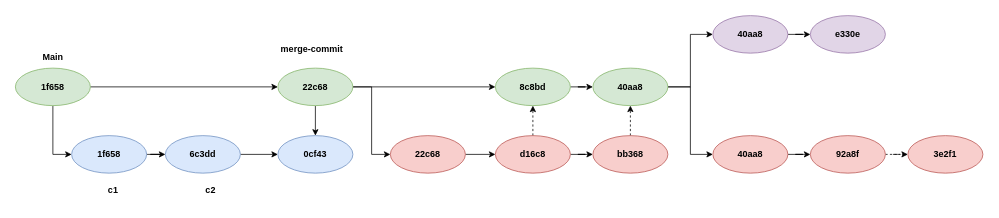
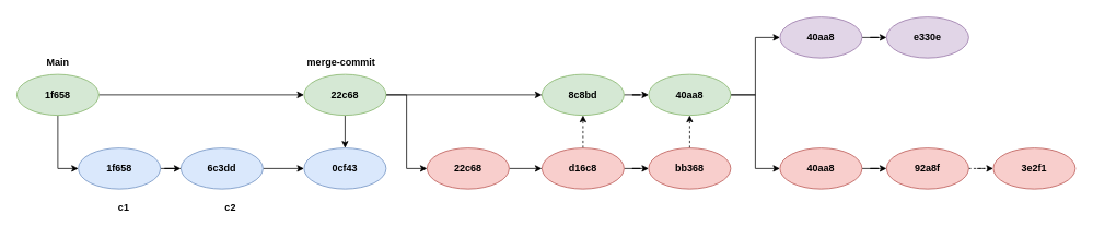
  <mxCell id="0" />
  <mxCell id="1" parent="0" />
  <mxCell id="2" style="edgeStyle=orthogonalEdgeStyle;rounded=0;orthogonalLoop=1;jettySize=auto;html=1;entryX=0;entryY=0.5;entryDx=0;entryDy=0;" edge="1" parent="1" source="4" target="10"><mxGeometry relative="1" as="geometry" /></mxCell>
  <mxCell id="3" style="edgeStyle=orthogonalEdgeStyle;rounded=0;orthogonalLoop=1;jettySize=auto;html=1;entryX=0;entryY=0.5;entryDx=0;entryDy=0;" edge="1" parent="1" source="4" target="14"><mxGeometry relative="1" as="geometry" /></mxCell>
  <mxCell id="4" value="&lt;b&gt;1f658&lt;/b&gt;" style="ellipse;whiteSpace=wrap;html=1;fillColor=#d5e8d4;strokeColor=#82b366;" vertex="1" parent="1"><mxGeometry x="20" y="90" width="100" height="50" as="geometry" /></mxCell>
  <mxCell id="5" value="&lt;b&gt;Main&lt;/b&gt;" style="text;html=1;align=center;verticalAlign=middle;resizable=0;points=[];autosize=1;strokeColor=none;fillColor=none;" vertex="1" parent="1"><mxGeometry x="45" y="60" width="50" height="30" as="geometry" /></mxCell>
  <mxCell id="6" style="edgeStyle=orthogonalEdgeStyle;rounded=0;orthogonalLoop=1;jettySize=auto;html=1;entryX=0;entryY=0.5;entryDx=0;entryDy=0;" edge="1" parent="1" source="7" target="8"><mxGeometry relative="1" as="geometry" /></mxCell>
  <mxCell id="7" value="&lt;b&gt;6c3dd&lt;/b&gt;" style="ellipse;whiteSpace=wrap;html=1;fillColor=#dae8fc;strokeColor=#6c8ebf;" vertex="1" parent="1"><mxGeometry x="220" y="180" width="100" height="50" as="geometry" /></mxCell>
  <mxCell id="8" value="&lt;b&gt;0cf43&lt;/b&gt;" style="ellipse;whiteSpace=wrap;html=1;fillColor=#dae8fc;strokeColor=#6c8ebf;" vertex="1" parent="1"><mxGeometry x="370" y="180" width="100" height="50" as="geometry" /></mxCell>
  <mxCell id="9" style="edgeStyle=orthogonalEdgeStyle;rounded=0;orthogonalLoop=1;jettySize=auto;html=1;entryX=0;entryY=0.5;entryDx=0;entryDy=0;" edge="1" parent="1" source="10" target="7"><mxGeometry relative="1" as="geometry" /></mxCell>
  <mxCell id="10" value="&lt;b&gt;1f658&lt;/b&gt;" style="ellipse;whiteSpace=wrap;html=1;fillColor=#dae8fc;strokeColor=#6c8ebf;" vertex="1" parent="1"><mxGeometry x="95" y="180" width="100" height="50" as="geometry" /></mxCell>
  <mxCell id="11" style="edgeStyle=orthogonalEdgeStyle;rounded=0;orthogonalLoop=1;jettySize=auto;html=1;entryX=0.5;entryY=0;entryDx=0;entryDy=0;" edge="1" parent="1" source="14" target="8"><mxGeometry relative="1" as="geometry" /></mxCell>
  <mxCell id="12" style="edgeStyle=orthogonalEdgeStyle;rounded=0;orthogonalLoop=1;jettySize=auto;html=1;entryX=0;entryY=0.5;entryDx=0;entryDy=0;" edge="1" parent="1" source="14" target="19"><mxGeometry relative="1" as="geometry" /></mxCell>
  <mxCell id="13" style="edgeStyle=orthogonalEdgeStyle;rounded=0;orthogonalLoop=1;jettySize=auto;html=1;" edge="1" parent="1" source="14" target="26"><mxGeometry relative="1" as="geometry" /></mxCell>
  <mxCell id="14" value="&lt;b&gt;22c68&lt;/b&gt;" style="ellipse;whiteSpace=wrap;html=1;fillColor=#d5e8d4;strokeColor=#82b366;" vertex="1" parent="1"><mxGeometry x="370" y="90" width="100" height="50" as="geometry" /></mxCell>
  <mxCell id="15" value="&lt;b&gt;c1&lt;/b&gt;" style="text;html=1;align=center;verticalAlign=middle;resizable=0;points=[];autosize=1;strokeColor=none;fillColor=none;" vertex="1" parent="1"><mxGeometry x="130" y="238" width="40" height="30" as="geometry" /></mxCell>
  <mxCell id="16" value="&lt;b&gt;c2&lt;/b&gt;" style="text;html=1;align=center;verticalAlign=middle;resizable=0;points=[];autosize=1;strokeColor=none;fillColor=none;" vertex="1" parent="1"><mxGeometry x="260" y="238" width="40" height="30" as="geometry" /></mxCell>
- <mxCell id="17" value="&lt;b&gt;merge-commit&lt;/b&gt;" style="text;html=1;align=center;verticalAlign=middle;resizable=0;points=[];autosize=1;strokeColor=none;fillColor=none;" vertex="1" parent="1"><mxGeometry x="360" y="50" width="110" height="30" as="geometry" /></mxCell>
+ <mxCell id="17" value="&lt;b&gt;merge-commit&lt;/b&gt;" style="text;html=1;align=center;verticalAlign=middle;resizable=0;points=[];autosize=1;strokeColor=none;fillColor=none;" vertex="1" parent="1"><mxGeometry x="360" y="60" width="110" height="30" as="geometry" /></mxCell>
  <mxCell id="18" style="edgeStyle=orthogonalEdgeStyle;rounded=0;orthogonalLoop=1;jettySize=auto;html=1;entryX=0;entryY=0.5;entryDx=0;entryDy=0;" edge="1" parent="1" source="19" target="22"><mxGeometry relative="1" as="geometry" /></mxCell>
  <mxCell id="19" value="&lt;b&gt;22c68&lt;/b&gt;" style="ellipse;whiteSpace=wrap;html=1;fillColor=#f8cecc;strokeColor=#b85450;" vertex="1" parent="1"><mxGeometry x="520" y="180" width="100" height="50" as="geometry" /></mxCell>
  <mxCell id="20" style="edgeStyle=orthogonalEdgeStyle;rounded=0;orthogonalLoop=1;jettySize=auto;html=1;entryX=0;entryY=0.5;entryDx=0;entryDy=0;" edge="1" parent="1" source="22" target="24"><mxGeometry relative="1" as="geometry" /></mxCell>
  <mxCell id="21" style="edgeStyle=orthogonalEdgeStyle;rounded=0;orthogonalLoop=1;jettySize=auto;html=1;entryX=0.5;entryY=1;entryDx=0;entryDy=0;dashed=1;" edge="1" parent="1" source="22" target="26"><mxGeometry relative="1" as="geometry" /></mxCell>
  <mxCell id="22" value="&lt;b&gt;d16c8&lt;/b&gt;" style="ellipse;whiteSpace=wrap;html=1;fillColor=#f8cecc;strokeColor=#b85450;" vertex="1" parent="1"><mxGeometry x="660" y="180" width="100" height="50" as="geometry" /></mxCell>
  <mxCell id="23" style="edgeStyle=orthogonalEdgeStyle;rounded=0;orthogonalLoop=1;jettySize=auto;html=1;entryX=0.5;entryY=1;entryDx=0;entryDy=0;dashed=1;" edge="1" parent="1" source="24" target="29"><mxGeometry relative="1" as="geometry" /></mxCell>
  <mxCell id="24" value="&lt;b&gt;bb368&lt;/b&gt;" style="ellipse;whiteSpace=wrap;html=1;fillColor=#f8cecc;strokeColor=#b85450;" vertex="1" parent="1"><mxGeometry x="790" y="180" width="100" height="50" as="geometry" /></mxCell>
  <mxCell id="25" style="edgeStyle=orthogonalEdgeStyle;rounded=0;orthogonalLoop=1;jettySize=auto;html=1;" edge="1" parent="1" source="26" target="29"><mxGeometry relative="1" as="geometry" /></mxCell>
  <mxCell id="26" value="&lt;b&gt;8c8bd&lt;/b&gt;" style="ellipse;whiteSpace=wrap;html=1;fillColor=#d5e8d4;strokeColor=#82b366;" vertex="1" parent="1"><mxGeometry x="660" y="90" width="100" height="50" as="geometry" /></mxCell>
  <mxCell id="27" style="edgeStyle=orthogonalEdgeStyle;rounded=0;orthogonalLoop=1;jettySize=auto;html=1;entryX=0;entryY=0.5;entryDx=0;entryDy=0;" edge="1" parent="1" source="29" target="31"><mxGeometry relative="1" as="geometry" /></mxCell>
  <mxCell id="28" style="edgeStyle=orthogonalEdgeStyle;rounded=0;orthogonalLoop=1;jettySize=auto;html=1;entryX=0;entryY=0.5;entryDx=0;entryDy=0;" edge="1" parent="1" source="29" target="33"><mxGeometry relative="1" as="geometry" /></mxCell>
  <mxCell id="29" value="&lt;b&gt;40aa8&lt;/b&gt;" style="ellipse;whiteSpace=wrap;html=1;fillColor=#d5e8d4;strokeColor=#82b366;" vertex="1" parent="1"><mxGeometry x="790" y="90" width="100" height="50" as="geometry" /></mxCell>
  <mxCell id="30" style="edgeStyle=orthogonalEdgeStyle;rounded=0;orthogonalLoop=1;jettySize=auto;html=1;entryX=0;entryY=0.5;entryDx=0;entryDy=0;" edge="1" parent="1" source="31" target="35"><mxGeometry relative="1" as="geometry" /></mxCell>
  <mxCell id="31" value="&lt;b&gt;40aa8&lt;/b&gt;" style="ellipse;whiteSpace=wrap;html=1;fillColor=#f8cecc;strokeColor=#b85450;" vertex="1" parent="1"><mxGeometry x="950" y="180" width="100" height="50" as="geometry" /></mxCell>
  <mxCell id="32" value="" style="edgeStyle=orthogonalEdgeStyle;rounded=0;orthogonalLoop=1;jettySize=auto;html=1;" edge="1" parent="1" source="33" target="37"><mxGeometry relative="1" as="geometry" /></mxCell>
  <mxCell id="33" value="&lt;b&gt;40aa8&lt;/b&gt;" style="ellipse;whiteSpace=wrap;html=1;fillColor=#e1d5e7;strokeColor=#9673a6;" vertex="1" parent="1"><mxGeometry x="950" y="20" width="100" height="50" as="geometry" /></mxCell>
  <mxCell id="34" style="edgeStyle=orthogonalEdgeStyle;rounded=0;orthogonalLoop=1;jettySize=auto;html=1;entryX=0;entryY=0.5;entryDx=0;entryDy=0;dashed=1;" edge="1" parent="1" source="35" target="36"><mxGeometry relative="1" as="geometry" /></mxCell>
  <mxCell id="35" value="&lt;b&gt;92a8f&lt;/b&gt;" style="ellipse;whiteSpace=wrap;html=1;fillColor=#f8cecc;strokeColor=#b85450;" vertex="1" parent="1"><mxGeometry x="1080" y="180" width="100" height="50" as="geometry" /></mxCell>
  <mxCell id="36" value="&lt;b&gt;3e2f1&lt;/b&gt;" style="ellipse;whiteSpace=wrap;html=1;fillColor=#f8cecc;strokeColor=#b85450;" vertex="1" parent="1"><mxGeometry x="1210" y="180" width="100" height="50" as="geometry" /></mxCell>
  <mxCell id="37" value="&lt;b&gt;e330e&lt;/b&gt;" style="ellipse;whiteSpace=wrap;html=1;fillColor=#e1d5e7;strokeColor=#9673a6;" vertex="1" parent="1"><mxGeometry x="1080" y="20" width="100" height="50" as="geometry" /></mxCell>
